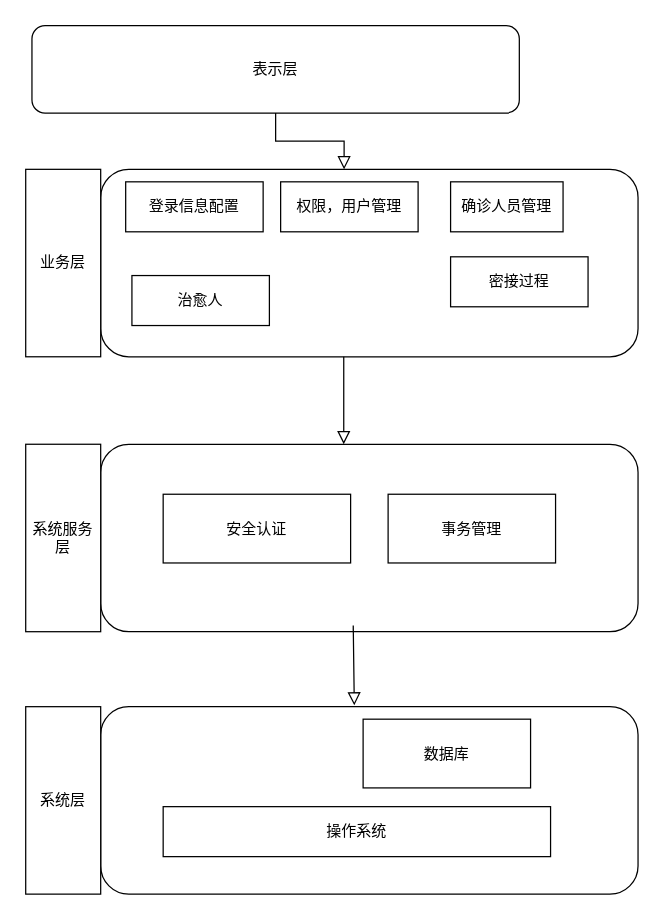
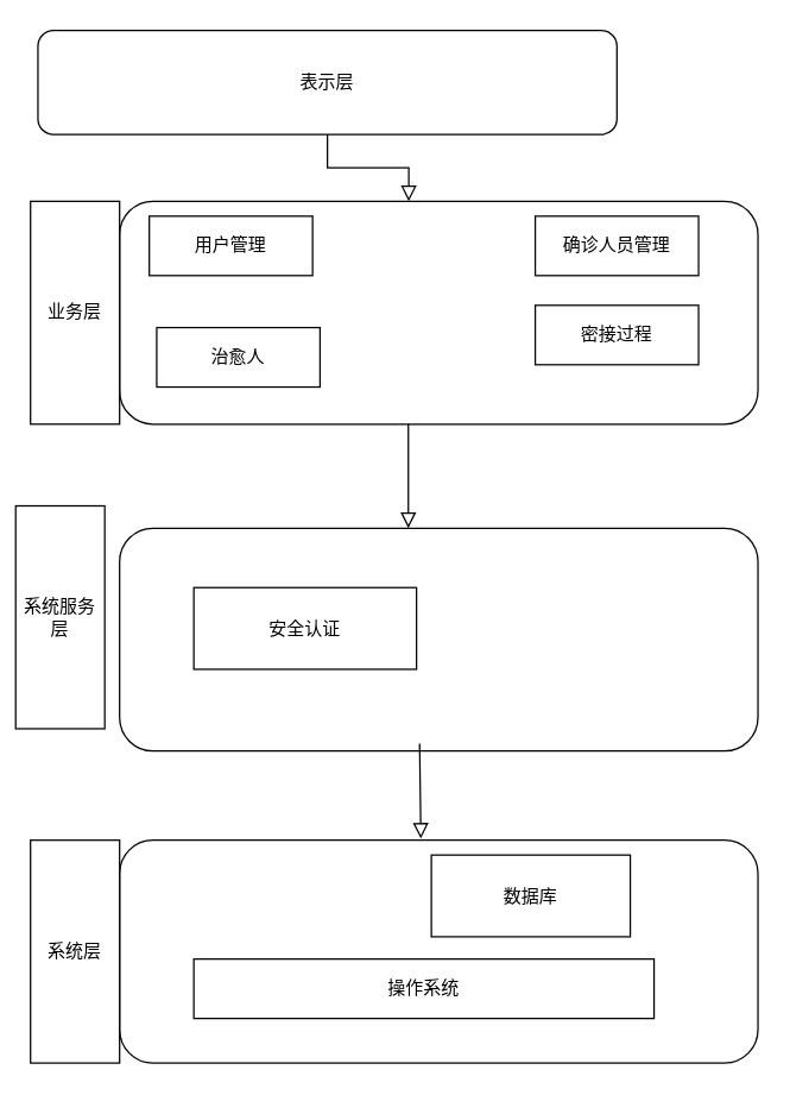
  <mxCell id="0" />
  <mxCell id="1" parent="0" />
  <mxCell id="2" value="表示层" style="rounded=1;whiteSpace=wrap;html=1;fontSize=12;glass=0;strokeWidth=1;shadow=0;" parent="1" vertex="1"><mxGeometry x="25" y="20" width="390" height="70" as="geometry" /></mxCell>
  <mxCell id="3" value="" style="rounded=1;whiteSpace=wrap;html=1;fontSize=12;glass=0;strokeWidth=1;shadow=0;" vertex="1" parent="1"><mxGeometry x="80" y="135" width="430" height="150" as="geometry" /></mxCell>
  <mxCell id="4" value="业务层" style="rounded=0;whiteSpace=wrap;html=1;" vertex="1" parent="1"><mxGeometry x="20" y="135" width="60" height="150" as="geometry" /></mxCell>
- <mxCell id="5" value="登录信息配置" style="rounded=0;whiteSpace=wrap;html=1;" vertex="1" parent="1"><mxGeometry x="100" y="145" width="110" height="40" as="geometry" /></mxCell>
- <mxCell id="6" value="权限，用户管理" style="rounded=0;whiteSpace=wrap;html=1;" vertex="1" parent="1"><mxGeometry x="224" y="145" width="110" height="40" as="geometry" /></mxCell>
- <mxCell id="7" value="确诊人员管理" style="rounded=0;whiteSpace=wrap;html=1;" vertex="1" parent="1"><mxGeometry x="360" y="145" width="90" height="40" as="geometry" /></mxCell>
+ <mxCell id="5" value="用户管理" style="rounded=0;whiteSpace=wrap;html=1;" vertex="1" parent="1"><mxGeometry x="100" y="145" width="110" height="40" as="geometry" /></mxCell>
+ <mxCell id="7" value="确诊人员管理" style="rounded=0;whiteSpace=wrap;html=1;" vertex="1" parent="1"><mxGeometry x="360" y="145" width="110" height="40" as="geometry" /></mxCell>
  <mxCell id="8" value="治愈人" style="rounded=0;whiteSpace=wrap;html=1;" vertex="1" parent="1"><mxGeometry x="105" y="220" width="110" height="40" as="geometry" /></mxCell>
  <mxCell id="9" value="密接过程" style="rounded=0;whiteSpace=wrap;html=1;" vertex="1" parent="1"><mxGeometry x="360" y="205" width="110" height="40" as="geometry" /></mxCell>
  <mxCell id="10" value="" style="rounded=1;whiteSpace=wrap;html=1;fontSize=12;glass=0;strokeWidth=1;shadow=0;" vertex="1" parent="1"><mxGeometry x="80" y="355" width="430" height="150" as="geometry" /></mxCell>
- <mxCell id="11" value="系统服务层" style="rounded=0;whiteSpace=wrap;html=1;" vertex="1" parent="1"><mxGeometry x="20" y="355" width="60" height="150" as="geometry" /></mxCell>
+ <mxCell id="11" value="系统服务层" style="rounded=0;whiteSpace=wrap;html=1;" vertex="1" parent="1"><mxGeometry x="10" y="340" width="60" height="150" as="geometry" /></mxCell>
  <mxCell id="12" value="安全认证" style="rounded=0;whiteSpace=wrap;html=1;" vertex="1" parent="1"><mxGeometry x="130" y="395" width="150" height="55" as="geometry" /></mxCell>
- <mxCell id="13" value="事务管理" style="rounded=0;whiteSpace=wrap;html=1;" vertex="1" parent="1"><mxGeometry x="310" y="395" width="134" height="55" as="geometry" /></mxCell>
  <mxCell id="14" value="" style="rounded=0;html=1;jettySize=auto;orthogonalLoop=1;fontSize=11;endArrow=block;endFill=0;endSize=8;strokeWidth=1;shadow=0;labelBackgroundColor=none;edgeStyle=orthogonalEdgeStyle;" edge="1" parent="1"><mxGeometry relative="1" as="geometry"><mxPoint x="274.5" y="285" as="sourcePoint" /><mxPoint x="274.5" y="355" as="targetPoint" /></mxGeometry></mxCell>
  <mxCell id="15" value="" style="rounded=1;whiteSpace=wrap;html=1;fontSize=12;glass=0;strokeWidth=1;shadow=0;" vertex="1" parent="1"><mxGeometry x="80" y="565" width="430" height="150" as="geometry" /></mxCell>
  <mxCell id="16" value="系统层" style="rounded=0;whiteSpace=wrap;html=1;" vertex="1" parent="1"><mxGeometry x="20" y="565" width="60" height="150" as="geometry" /></mxCell>
  <mxCell id="17" value="数据库" style="rounded=0;whiteSpace=wrap;html=1;" vertex="1" parent="1"><mxGeometry x="290" y="575" width="134" height="55" as="geometry" /></mxCell>
  <mxCell id="18" value="" style="rounded=0;html=1;jettySize=auto;orthogonalLoop=1;fontSize=11;endArrow=block;endFill=0;endSize=8;strokeWidth=1;shadow=0;labelBackgroundColor=none;edgeStyle=orthogonalEdgeStyle;exitX=0.5;exitY=1;exitDx=0;exitDy=0;entryX=0.453;entryY=0;entryDx=0;entryDy=0;entryPerimeter=0;" edge="1" parent="1" source="2" target="3"><mxGeometry relative="1" as="geometry"><mxPoint x="285.5" y="55" as="sourcePoint" /><mxPoint x="275" y="125" as="targetPoint" /></mxGeometry></mxCell>
  <mxCell id="19" value="" style="rounded=0;html=1;jettySize=auto;orthogonalLoop=1;fontSize=11;endArrow=block;endFill=0;endSize=8;strokeWidth=1;shadow=0;labelBackgroundColor=none;edgeStyle=orthogonalEdgeStyle;entryX=0.472;entryY=-0.007;entryDx=0;entryDy=0;entryPerimeter=0;exitX=0.47;exitY=0.993;exitDx=0;exitDy=0;exitPerimeter=0;" edge="1" parent="1" source="10" target="15"><mxGeometry relative="1" as="geometry"><mxPoint x="540" y="465" as="sourcePoint" /><mxPoint x="540" y="525" as="targetPoint" /><Array as="points"><mxPoint x="282" y="500" /></Array></mxGeometry></mxCell>
  <mxCell id="20" value="操作系统" style="rounded=0;whiteSpace=wrap;html=1;" vertex="1" parent="1"><mxGeometry x="130" y="645" width="310" height="40" as="geometry" /></mxCell>
